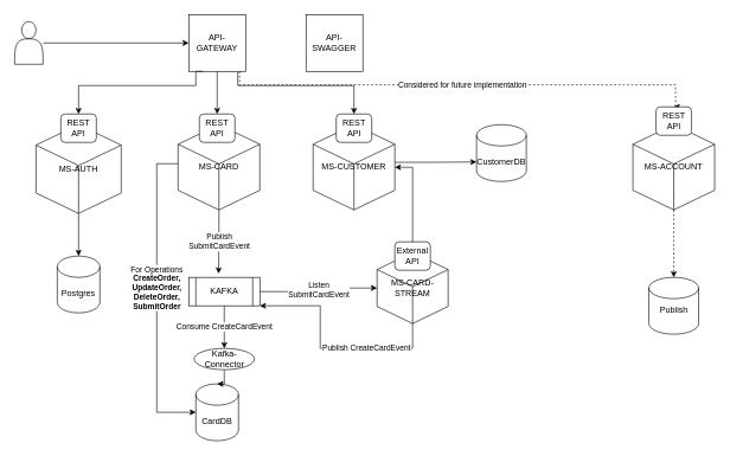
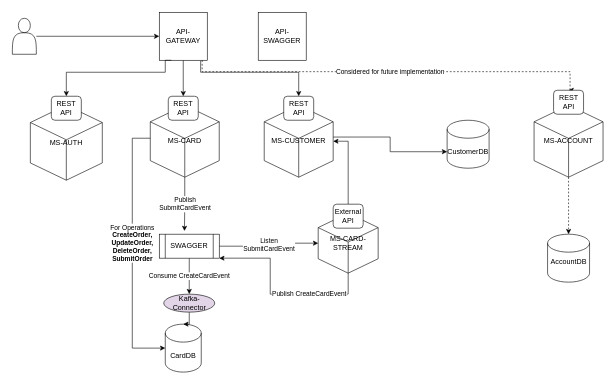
  <mxCell id="0" />
  <mxCell id="1" parent="0" />
  <mxCell id="2" style="edgeStyle=orthogonalEdgeStyle;rounded=0;orthogonalLoop=1;jettySize=auto;html=1;" parent="1" source="3" target="5" edge="1"><mxGeometry relative="1" as="geometry" /></mxCell>
  <mxCell id="3" value="" style="shape=actor;whiteSpace=wrap;html=1;" parent="1" vertex="1"><mxGeometry x="20" y="30" width="40" height="60" as="geometry" /></mxCell>
  <mxCell id="4" style="edgeStyle=orthogonalEdgeStyle;rounded=0;orthogonalLoop=1;jettySize=auto;html=1;entryX=0.5;entryY=0;entryDx=0;entryDy=0;" parent="1" source="5" target="12" edge="1"><mxGeometry relative="1" as="geometry" /></mxCell>
  <mxCell id="5" value="API-GATEWAY" style="whiteSpace=wrap;html=1;aspect=fixed;" parent="1" vertex="1"><mxGeometry x="265" width="80" height="80" as="geometry" y="20" /></mxCell>
  <mxCell id="6" value="CardDB" style="shape=cylinder3;whiteSpace=wrap;html=1;boundedLbl=1;backgroundOutline=1;size=15;" parent="1" vertex="1"><mxGeometry x="275" y="540" width="60" height="80" as="geometry" /></mxCell>
  <mxCell id="7" style="edgeStyle=orthogonalEdgeStyle;rounded=0;orthogonalLoop=1;jettySize=auto;html=1;entryX=0.5;entryY=0;entryDx=0;entryDy=0;exitX=0.25;exitY=1;exitDx=0;exitDy=0;" parent="1" source="5" target="18" edge="1"><mxGeometry relative="1" as="geometry"><mxPoint x="255" y="80" as="sourcePoint" /><mxPoint x="105" y="170" as="targetPoint" /><Array as="points"><mxPoint x="275" y="120" /><mxPoint x="110" y="120" /></Array></mxGeometry></mxCell>
  <mxCell id="8" value="Publish&lt;br&gt;SubmitCardEvent" style="edgeStyle=orthogonalEdgeStyle;rounded=0;orthogonalLoop=1;jettySize=auto;html=1;entryX=0.42;entryY=-0.133;entryDx=0;entryDy=0;entryPerimeter=0;" parent="1" source="9" target="17" edge="1"><mxGeometry relative="1" as="geometry" /></mxCell>
  <mxCell id="9" value="MS-CARD" style="whiteSpace=wrap;html=1;shape=mxgraph.basic.isocube;isoAngle=15;" parent="1" vertex="1"><mxGeometry x="250" y="175" width="115" height="120" as="geometry" /></mxCell>
- <mxCell id="10" style="edgeStyle=orthogonalEdgeStyle;rounded=0;orthogonalLoop=1;jettySize=auto;html=1;entryX=0.5;entryY=0;entryDx=0;entryDy=0;entryPerimeter=0;" parent="1" source="11" target="22" edge="1"><mxGeometry relative="1" as="geometry" /></mxCell>
  <mxCell id="11" value="MS-AUTH" style="whiteSpace=wrap;html=1;shape=mxgraph.basic.isocube;isoAngle=15;" parent="1" vertex="1"><mxGeometry x="50" y="175" width="120" height="125" as="geometry" /></mxCell>
  <mxCell id="12" value="REST API" style="rounded=1;whiteSpace=wrap;html=1;" parent="1" vertex="1"><mxGeometry x="280" y="160" width="50" height="40" as="geometry" /></mxCell>
  <mxCell id="13" style="edgeStyle=orthogonalEdgeStyle;rounded=0;orthogonalLoop=1;jettySize=auto;html=1;entryX=0;entryY=0;entryDx=0;entryDy=52.5;entryPerimeter=0;exitX=0.991;exitY=0.442;exitDx=0;exitDy=0;exitPerimeter=0;" edge="1" parent="1" source="14" target="34"><mxGeometry relative="1" as="geometry" /></mxCell>
  <mxCell id="14" value="MS-CUSTOMER" style="whiteSpace=wrap;html=1;shape=mxgraph.basic.isocube;isoAngle=15;" parent="1" vertex="1"><mxGeometry x="440" y="175" width="115" height="120" as="geometry" /></mxCell>
  <mxCell id="15" value="Listen&lt;br&gt;SubmitCardEvent" style="edgeStyle=orthogonalEdgeStyle;rounded=0;orthogonalLoop=1;jettySize=auto;html=1;entryX=0;entryY=0.5;entryDx=0;entryDy=0;entryPerimeter=0;" parent="1" source="17" target="27" edge="1"><mxGeometry relative="1" as="geometry" /></mxCell>
  <mxCell id="16" value="Consume CreateCardEvent" style="edgeStyle=orthogonalEdgeStyle;rounded=0;orthogonalLoop=1;jettySize=auto;html=1;entryX=0.5;entryY=0;entryDx=0;entryDy=0;" parent="1" source="17" target="33" edge="1"><mxGeometry relative="1" as="geometry" /></mxCell>
- <mxCell id="17" value="KAFKA" style="shape=process;whiteSpace=wrap;html=1;backgroundOutline=1;" parent="1" vertex="1"><mxGeometry x="265" y="390" width="100" height="40" as="geometry" /></mxCell>
+ <mxCell id="17" value="SWAGGER" style="shape=process;whiteSpace=wrap;html=1;backgroundOutline=1;" parent="1" vertex="1"><mxGeometry x="265" y="390" width="100" height="40" as="geometry" /></mxCell>
  <mxCell id="18" value="REST API" style="rounded=1;whiteSpace=wrap;html=1;" parent="1" vertex="1"><mxGeometry x="85" y="160" width="50" height="40" as="geometry" /></mxCell>
  <mxCell id="19" value="REST API" style="rounded=1;whiteSpace=wrap;html=1;" parent="1" vertex="1"><mxGeometry x="472.5" y="160" width="50" height="40" as="geometry" /></mxCell>
  <mxCell id="20" style="edgeStyle=orthogonalEdgeStyle;rounded=0;orthogonalLoop=1;jettySize=auto;html=1;entryX=0.5;entryY=0;entryDx=0;entryDy=0;exitX=0.863;exitY=1.013;exitDx=0;exitDy=0;exitPerimeter=0;" parent="1" source="5" target="19" edge="1"><mxGeometry relative="1" as="geometry"><mxPoint x="335" y="80" as="sourcePoint" /><mxPoint x="520" y="160" as="targetPoint" /><Array as="points"><mxPoint x="334" y="120" /><mxPoint x="498" y="120" /></Array></mxGeometry></mxCell>
  <mxCell id="21" value="API-SWAGGER" style="whiteSpace=wrap;html=1;aspect=fixed;" parent="1" vertex="1"><mxGeometry x="430" y="20" width="80" height="80" as="geometry" /></mxCell>
- <mxCell id="22" value="Postgres" style="shape=cylinder3;whiteSpace=wrap;html=1;boundedLbl=1;backgroundOutline=1;size=15;" parent="1" vertex="1"><mxGeometry x="80" y="360" width="60" height="80" as="geometry" /></mxCell>
  <mxCell id="23" value="" style="endArrow=none;html=1;" parent="1" edge="1"><mxGeometry width="50" height="50" relative="1" as="geometry"><mxPoint x="220" y="230" as="sourcePoint" /><mxPoint x="250" y="230" as="targetPoint" /></mxGeometry></mxCell>
  <mxCell id="24" value="For Operations&lt;br&gt;&lt;b&gt;CreateOrder,&lt;br&gt;UpdateOrder,&lt;br&gt;DeleteOrder,&lt;br&gt;SubmitOrder&lt;/b&gt;" style="endArrow=none;html=1;" parent="1" edge="1"><mxGeometry width="50" height="50" relative="1" as="geometry"><mxPoint x="220" y="580" as="sourcePoint" /><mxPoint x="220" y="230" as="targetPoint" /></mxGeometry></mxCell>
  <mxCell id="25" value="" style="endArrow=classic;html=1;entryX=0;entryY=0.5;entryDx=0;entryDy=0;entryPerimeter=0;" parent="1" target="6" edge="1"><mxGeometry width="50" height="50" relative="1" as="geometry"><mxPoint x="220" y="580" as="sourcePoint" /><mxPoint x="270" y="490" as="targetPoint" /></mxGeometry></mxCell>
  <mxCell id="26" style="edgeStyle=orthogonalEdgeStyle;rounded=0;orthogonalLoop=1;jettySize=auto;html=1;entryX=1;entryY=0.5;entryDx=0;entryDy=0;entryPerimeter=0;exitX=0.5;exitY=0;exitDx=0;exitDy=0;" parent="1" source="35" target="14" edge="1"><mxGeometry relative="1" as="geometry" /></mxCell>
  <mxCell id="27" value="MS-CARD-STREAM" style="whiteSpace=wrap;html=1;shape=mxgraph.basic.isocube;isoAngle=15;" parent="1" vertex="1"><mxGeometry x="530" y="355" width="100" height="100" as="geometry" /></mxCell>
  <mxCell id="28" value="" style="endArrow=none;html=1;" parent="1" edge="1"><mxGeometry width="50" height="50" relative="1" as="geometry"><mxPoint x="580" y="455" as="sourcePoint" /><mxPoint x="580" y="490" as="targetPoint" /></mxGeometry></mxCell>
  <mxCell id="29" value="Publish CreateCardEvent" style="endArrow=none;html=1;" parent="1" edge="1"><mxGeometry width="50" height="50" relative="1" as="geometry"><mxPoint x="579.5" y="490" as="sourcePoint" /><mxPoint x="450" y="490" as="targetPoint" /></mxGeometry></mxCell>
  <mxCell id="30" value="" style="endArrow=none;html=1;" parent="1" edge="1"><mxGeometry width="50" height="50" relative="1" as="geometry"><mxPoint x="450" y="430" as="sourcePoint" /><mxPoint x="450" y="490" as="targetPoint" /></mxGeometry></mxCell>
  <mxCell id="31" value="" style="endArrow=classic;html=1;entryX=1;entryY=1;entryDx=0;entryDy=0;" parent="1" target="17" edge="1"><mxGeometry width="50" height="50" relative="1" as="geometry"><mxPoint x="450" y="430" as="sourcePoint" /><mxPoint x="500" y="380" as="targetPoint" /></mxGeometry></mxCell>
  <mxCell id="32" style="edgeStyle=orthogonalEdgeStyle;rounded=0;orthogonalLoop=1;jettySize=auto;html=1;entryX=0.5;entryY=0;entryDx=0;entryDy=0;entryPerimeter=0;" parent="1" source="33" target="6" edge="1"><mxGeometry relative="1" as="geometry" /></mxCell>
- <mxCell id="33" value="Kafka-Connector" style="ellipse;whiteSpace=wrap;html=1;" parent="1" vertex="1"><mxGeometry x="272.5" y="490" width="85" height="30" as="geometry" /></mxCell>
- <mxCell id="34" value="CustomerDB" style="shape=cylinder3;whiteSpace=wrap;html=1;boundedLbl=1;backgroundOutline=1;size=15;" vertex="1" parent="1"><mxGeometry x="670" y="175" width="70" height="80" as="geometry" /></mxCell>
+ <mxCell id="33" value="Kafka-Connector" style="ellipse;whiteSpace=wrap;html=1;fillColor=#e1d5e7;" parent="1" vertex="1"><mxGeometry x="272.5" y="490" width="85" height="30" as="geometry" /></mxCell>
+ <mxCell id="34" value="CustomerDB" style="shape=cylinder3;whiteSpace=wrap;html=1;boundedLbl=1;backgroundOutline=1;size=15;" vertex="1" parent="1"><mxGeometry x="745" y="200" width="70" height="80" as="geometry" /></mxCell>
  <mxCell id="35" value="External&lt;br&gt;API" style="rounded=1;whiteSpace=wrap;html=1;" vertex="1" parent="1"><mxGeometry x="555" y="340" width="50" height="40" as="geometry" /></mxCell>
  <mxCell id="36" style="edgeStyle=orthogonalEdgeStyle;rounded=0;orthogonalLoop=1;jettySize=auto;html=1;entryX=0.5;entryY=0;entryDx=0;entryDy=0;entryPerimeter=0;dashed=1;" edge="1" parent="1" source="37" target="40"><mxGeometry relative="1" as="geometry" /></mxCell>
  <mxCell id="37" value="MS-ACCOUNT" style="whiteSpace=wrap;html=1;shape=mxgraph.basic.isocube;isoAngle=15;" vertex="1" parent="1"><mxGeometry x="890" y="175" width="115" height="120" as="geometry" /></mxCell>
  <mxCell id="38" value="Considered for future implementation&lt;br&gt;" style="edgeStyle=orthogonalEdgeStyle;rounded=0;orthogonalLoop=1;jettySize=auto;html=1;exitX=0.863;exitY=1.013;exitDx=0;exitDy=0;exitPerimeter=0;entryX=0.5;entryY=0;entryDx=0;entryDy=0;dashed=1;" edge="1" parent="1" target="39"><mxGeometry relative="1" as="geometry"><mxPoint x="336.54" y="100" as="sourcePoint" /><mxPoint x="960" y="110" as="targetPoint" /><Array as="points"><mxPoint x="337" y="119" /><mxPoint x="950" y="119" /><mxPoint x="950" y="150" /></Array></mxGeometry></mxCell>
  <mxCell id="39" value="REST API" style="rounded=1;whiteSpace=wrap;html=1;" vertex="1" parent="1"><mxGeometry x="922.5" y="150" width="50" height="40" as="geometry" /></mxCell>
- <mxCell id="40" value="&lt;div&gt;Publish&lt;/div&gt;&lt;div&gt;&lt;br&gt;&lt;/div&gt;" style="shape=cylinder3;whiteSpace=wrap;html=1;boundedLbl=1;backgroundOutline=1;size=15;" vertex="1" parent="1"><mxGeometry x="912.5" y="390" width="70" height="80" as="geometry" /></mxCell>
+ <mxCell id="40" value="&lt;div&gt;AccountDB&lt;/div&gt;&lt;div&gt;&lt;br&gt;&lt;/div&gt;" style="shape=cylinder3;whiteSpace=wrap;html=1;boundedLbl=1;backgroundOutline=1;size=15;" vertex="1" parent="1"><mxGeometry x="912.5" y="390" width="70" height="80" as="geometry" /></mxCell>
